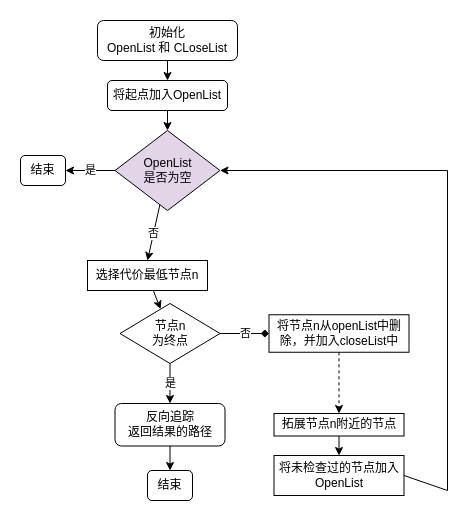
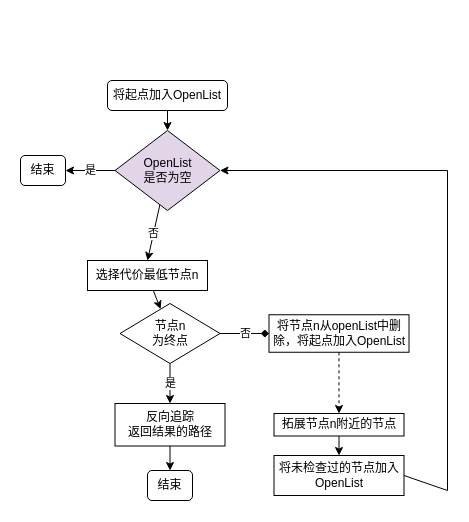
  <mxCell id="0" />
  <mxCell id="1" parent="0" />
- <mxCell id="2" value="" style="edgeStyle=none;html=1;" edge="1" parent="1" source="3" target="5"><mxGeometry relative="1" as="geometry" /></mxCell>
- <mxCell id="3" value="初始化&lt;br&gt;OpenList 和 CLoseList" style="rounded=1;whiteSpace=wrap;html=1;" vertex="1" parent="1"><mxGeometry x="97" y="20" width="140" height="40" as="geometry" /></mxCell>
  <mxCell id="4" value="" style="edgeStyle=none;html=1;entryX=0.5;entryY=0;entryDx=0;entryDy=0;" edge="1" parent="1" source="5" target="8"><mxGeometry relative="1" as="geometry"><mxPoint x="167" y="165" as="targetPoint" /></mxGeometry></mxCell>
  <mxCell id="5" value="将起点加入OpenList" style="whiteSpace=wrap;html=1;rounded=1;" vertex="1" parent="1"><mxGeometry x="107" y="80" width="120" height="30" as="geometry" /></mxCell>
  <mxCell id="6" value="是" style="edgeStyle=none;html=1;" edge="1" parent="1" source="8" target="9"><mxGeometry relative="1" as="geometry" /></mxCell>
  <mxCell id="7" value="否" style="edgeStyle=none;html=1;entryX=0.5;entryY=0;entryDx=0;entryDy=0;" edge="1" parent="1" source="8" target="11"><mxGeometry relative="1" as="geometry"><mxPoint x="167" y="300" as="targetPoint" /></mxGeometry></mxCell>
  <mxCell id="8" value="OpenList&lt;br&gt;是否为空" style="rhombus;whiteSpace=wrap;html=1;fillColor=#e1d5e7;" vertex="1" parent="1"><mxGeometry x="114.5" y="130" width="105" height="80" as="geometry" /></mxCell>
  <mxCell id="9" value="结束" style="rounded=1;whiteSpace=wrap;html=1;" vertex="1" parent="1"><mxGeometry x="20" y="155" width="45" height="30" as="geometry" /></mxCell>
  <mxCell id="10" value="" style="edgeStyle=none;html=1;" edge="1" parent="1" source="11" target="14"><mxGeometry relative="1" as="geometry" /></mxCell>
  <mxCell id="11" value="选择代价最低节点n" style="rounded=0;whiteSpace=wrap;html=1;" vertex="1" parent="1"><mxGeometry x="87" y="260" width="120" height="30" as="geometry" /></mxCell>
  <mxCell id="12" value="是" style="edgeStyle=none;html=1;" edge="1" parent="1" source="14" target="15"><mxGeometry relative="1" as="geometry" /></mxCell>
  <mxCell id="13" value="否" style="edgeStyle=none;html=1;endArrow=diamond;" edge="1" parent="1" source="14" target="19"><mxGeometry relative="1" as="geometry" /></mxCell>
  <mxCell id="14" value="节点n&lt;br&gt;为终点" style="rhombus;whiteSpace=wrap;html=1;rounded=0;" vertex="1" parent="1"><mxGeometry x="119.5" y="303" width="100" height="60" as="geometry" /></mxCell>
- <mxCell id="15" value="反向追踪&lt;br&gt;返回结果的路径" style="whiteSpace=wrap;html=1;rounded=1;" vertex="1" parent="1"><mxGeometry x="114.5" y="403" width="110" height="42.5" as="geometry" /></mxCell>
+ <mxCell id="15" value="反向追踪&lt;br&gt;返回结果的路径" style="rounded=0;whiteSpace=wrap;html=1;" vertex="1" parent="1"><mxGeometry x="114.5" y="403" width="110" height="42.5" as="geometry" /></mxCell>
  <mxCell id="16" value="结束" style="rounded=1;whiteSpace=wrap;html=1;" vertex="1" parent="1"><mxGeometry x="147" y="470" width="45" height="30" as="geometry" /></mxCell>
  <mxCell id="17" value="" style="endArrow=classic;html=1;entryX=0.5;entryY=0;entryDx=0;entryDy=0;exitX=0.5;exitY=1;exitDx=0;exitDy=0;" edge="1" parent="1" source="15" target="16"><mxGeometry width="50" height="50" relative="1" as="geometry"><mxPoint x="219.5" y="433" as="sourcePoint" /><mxPoint x="139.5" y="253" as="targetPoint" /></mxGeometry></mxCell>
  <mxCell id="18" value="" style="edgeStyle=none;html=1;dashed=1;" edge="1" parent="1" source="19" target="21"><mxGeometry relative="1" as="geometry" /></mxCell>
- <mxCell id="19" value="将节点n从openList中删除，并加入closeList中" style="whiteSpace=wrap;html=1;rounded=0;" vertex="1" parent="1"><mxGeometry x="268.5" y="314.25" width="140" height="37.5" as="geometry" /></mxCell>
+ <mxCell id="19" value="将节点n从openList中删除，将起点加入OpenList" style="whiteSpace=wrap;html=1;rounded=0;" vertex="1" parent="1"><mxGeometry x="268.5" y="314.25" width="140" height="37.5" as="geometry" /></mxCell>
  <mxCell id="20" value="" style="edgeStyle=none;html=1;" edge="1" parent="1" source="21" target="22"><mxGeometry relative="1" as="geometry" /></mxCell>
  <mxCell id="21" value="拓展节点n附近的节点" style="whiteSpace=wrap;html=1;rounded=0;" vertex="1" parent="1"><mxGeometry x="273.5" y="413" width="130" height="22.5" as="geometry" /></mxCell>
  <mxCell id="22" value="将未检查过的节点加入OpenList" style="whiteSpace=wrap;html=1;rounded=0;" vertex="1" parent="1"><mxGeometry x="273.5" y="455" width="130" height="40" as="geometry" /></mxCell>
  <mxCell id="23" value="" style="endArrow=none;html=1;exitX=1;exitY=0.5;exitDx=0;exitDy=0;" edge="1" parent="1" source="22"><mxGeometry width="50" height="50" relative="1" as="geometry"><mxPoint x="316.5" y="450" as="sourcePoint" /><mxPoint x="447" y="490" as="targetPoint" /></mxGeometry></mxCell>
  <mxCell id="24" value="" style="endArrow=none;html=1;" edge="1" parent="1"><mxGeometry width="50" height="50" relative="1" as="geometry"><mxPoint x="447" y="490" as="sourcePoint" /><mxPoint x="447" y="170" as="targetPoint" /></mxGeometry></mxCell>
  <mxCell id="25" value="" style="endArrow=classic;html=1;entryX=1;entryY=0.5;entryDx=0;entryDy=0;" edge="1" parent="1" target="8"><mxGeometry width="50" height="50" relative="1" as="geometry"><mxPoint x="447" y="170" as="sourcePoint" /><mxPoint x="387" y="150" as="targetPoint" /></mxGeometry></mxCell>
